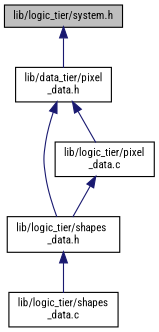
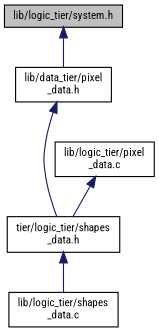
  digraph {
    fontname="Roboto Condensed"
    node [color=black fillcolor=white fontname="Roboto Condensed" fontsize=10 shape=record style=filled]
    edge [color=midnightblue dir=back fontname="Roboto Condensed" fontsize=10 labelfontname=Helvetica labelfontsize=10 style=solid]
    n1 [fillcolor=grey75 fontcolor=black height=0.2 label="lib/logic_tier/system.h" width=0.4]
    n2 [height=0.2 label="lib/data_tier/pixel\l_data.h" width=0.4]
-   n3 [height=0.2 label="lib/logic_tier/shapes\l_data.h" width=0.4]
+   n3 [height=0.2 label="tier/logic_tier/shapes\l_data.h" width=0.4]
    n4 [height=0.2 label="lib/logic_tier/pixel\l_data.c" width=0.4]
    n5 [height=0.2 label="lib/logic_tier/shapes\l_data.c" width=0.4]
    n1 -> n2
    n2 -> n3
-   n2 -> n4
    n3 -> n5
    n4 -> n3
  }
